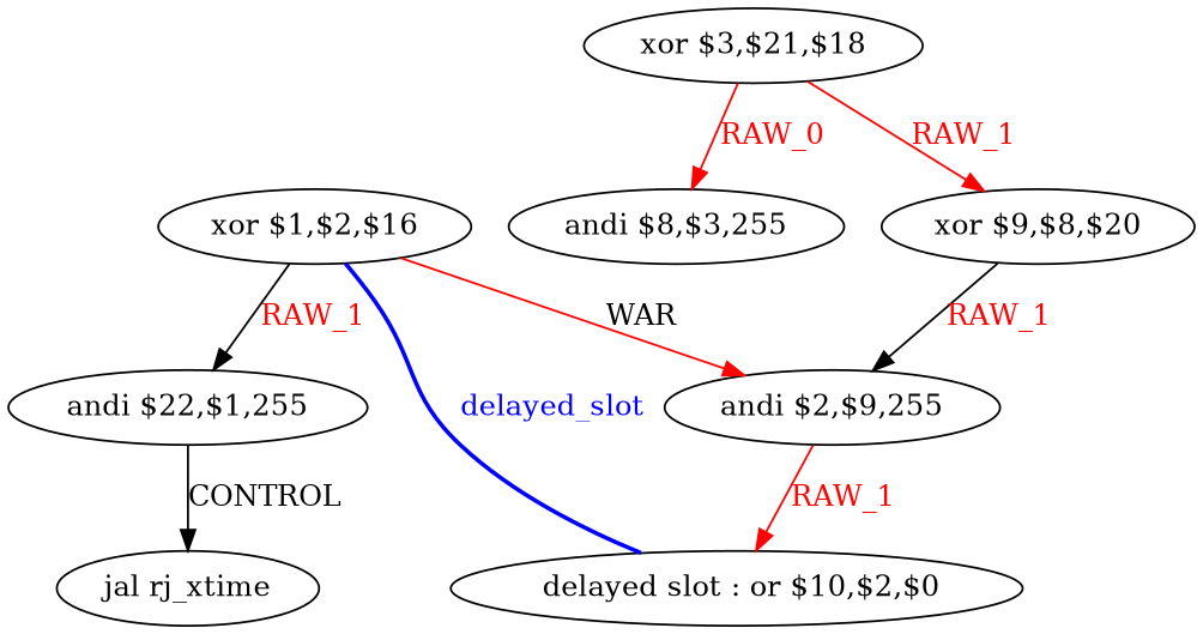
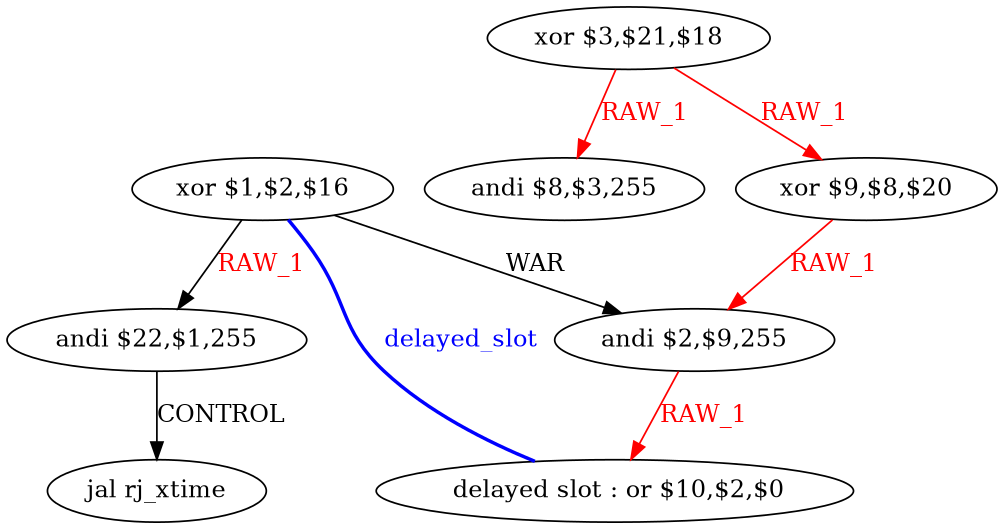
  digraph {
    node [shape=ellipse]
    edge [color=red fontcolor=red]
    n1 [label=" delayed slot : or $10,$2,$0"]
    n2 [label="jal rj_xtime"]
    n3 [label="xor $1,$2,$16"]
    n4 [label="andi $22,$1,255"]
    n5 [label="andi $2,$9,255"]
    n6 [label="xor $3,$21,$18"]
    n7 [label="andi $8,$3,255"]
    n8 [label="xor $9,$8,$20"]
    n3 -> n1 [color=blue dir=none fontcolor=blue label=delayed_slot style=bold]
    n3 -> n4 [color=black label=RAW_1]
-   n3 -> n5 [label=WAR fontcolor=""]
+   n3 -> n5 [label=WAR color="" fontcolor=""]
    n4 -> n2 [label=CONTROL color="" fontcolor=""]
    n5 -> n1 [label=RAW_1]
-   n6 -> n7 [label=RAW_0]
+   n6 -> n7 [label=RAW_1]
    n6 -> n8 [label=RAW_1]
-   n8 -> n5 [color=black label=RAW_1]
+   n8 -> n5 [label=RAW_1]
  }
